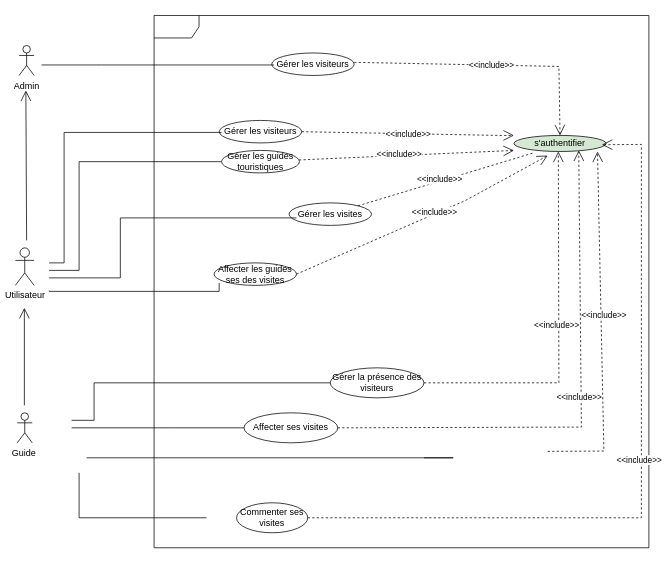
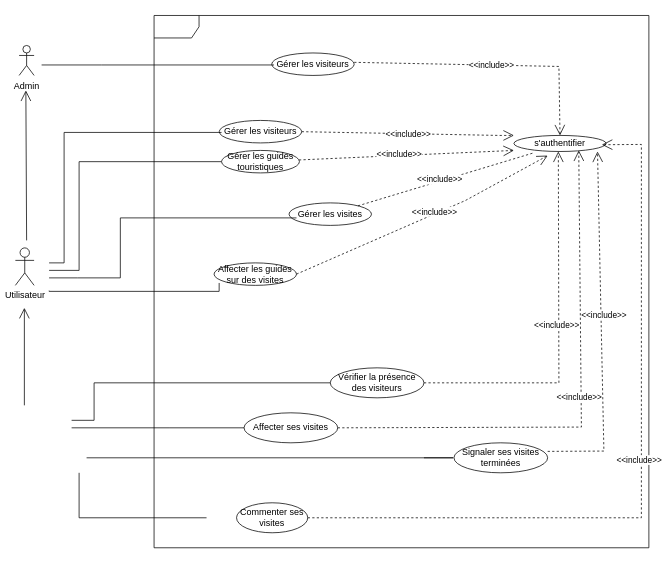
  <mxCell id="0" />
  <mxCell id="1" parent="0" />
  <mxCell id="2" value="" style="group" vertex="1" connectable="0" parent="1"><mxGeometry x="20" y="20" width="845" height="710" as="geometry" /></mxCell>
  <mxCell id="3" value="Admin" style="shape=umlActor;verticalLabelPosition=bottom;verticalAlign=top;html=1;" parent="2" vertex="1"><mxGeometry x="5" y="40" width="20" height="40" as="geometry" /></mxCell>
- <mxCell id="4" value="Guide&amp;nbsp;" style="shape=umlActor;verticalLabelPosition=bottom;verticalAlign=top;html=1;" parent="2" vertex="1"><mxGeometry x="2.5" y="530" width="20" height="40" as="geometry" /></mxCell>
  <mxCell id="5" value="&amp;nbsp;" style="shape=umlFrame;whiteSpace=wrap;html=1;pointerEvents=0;" parent="2" vertex="1"><mxGeometry x="185" width="660" height="710" as="geometry" /></mxCell>
  <mxCell id="6" value="Gérer les visiteurs" style="ellipse;whiteSpace=wrap;html=1;" parent="2" vertex="1"><mxGeometry x="271.94" y="140" width="110" height="30" as="geometry" /></mxCell>
- <mxCell id="7" value="s'authentifier" style="ellipse;whiteSpace=wrap;html=1;fillColor=#d5e8d4;" parent="2" vertex="1"><mxGeometry x="664.999" y="160.001" width="122.941" height="21.429" as="geometry" /></mxCell>
+ <mxCell id="7" value="s'authentifier" style="ellipse;whiteSpace=wrap;html=1;" parent="2" vertex="1"><mxGeometry x="664.999" y="160.001" width="122.941" height="21.429" as="geometry" /></mxCell>
  <mxCell id="8" value="&amp;lt;&amp;lt;include&amp;gt;&amp;gt;" style="endArrow=open;endSize=12;dashed=1;html=1;rounded=0;exitX=1;exitY=0.5;exitDx=0;exitDy=0;" parent="2" source="6" edge="1"><mxGeometry width="160" relative="1" as="geometry"><mxPoint x="415" y="80" as="sourcePoint" /><mxPoint x="665" y="160" as="targetPoint" /><Array as="points"><mxPoint x="645" y="160" /></Array></mxGeometry></mxCell>
  <mxCell id="9" value="Utilisateur" style="shape=umlActor;verticalLabelPosition=bottom;verticalAlign=top;html=1;" parent="2" vertex="1"><mxGeometry y="310" width="25" height="50" as="geometry" /></mxCell>
  <mxCell id="10" value="Gérer les visites" style="ellipse;whiteSpace=wrap;html=1;" parent="2" vertex="1"><mxGeometry x="365" y="250" width="110" height="30" as="geometry" /></mxCell>
  <mxCell id="11" value="&amp;lt;&amp;lt;include&amp;gt;&amp;gt;" style="endArrow=none;endSize=12;dashed=1;html=1;rounded=0;entryX=0.205;entryY=1.101;entryDx=0;entryDy=0;entryPerimeter=0;" parent="2" source="10" target="7" edge="1"><mxGeometry x="-0.066" y="2" width="160" relative="1" as="geometry"><mxPoint x="365" y="470.01" as="sourcePoint" /><mxPoint x="655" y="420" as="targetPoint" /><Array as="points" /><mxPoint as="offset" /></mxGeometry></mxCell>
  <mxCell id="12" value="" style="group" parent="2" vertex="1" connectable="0"><mxGeometry x="325" y="130" width="340" height="50" as="geometry" /></mxCell>
  <mxCell id="13" value="&amp;lt;&amp;lt;include&amp;gt;&amp;gt;" style="endArrow=open;endSize=12;dashed=1;html=1;rounded=0;" parent="12" source="34" edge="1"><mxGeometry x="-0.066" y="2" width="160" relative="1" as="geometry"><mxPoint x="66.111" y="100.01" as="sourcePoint" /><mxPoint x="340" y="50" as="targetPoint" /><Array as="points" /><mxPoint as="offset" /></mxGeometry></mxCell>
- <mxCell id="14" value="Affecter les guides ses des visites" style="ellipse;whiteSpace=wrap;html=1;" parent="2" vertex="1"><mxGeometry x="265" y="330" width="110" height="30" as="geometry" /></mxCell>
+ <mxCell id="14" value="Affecter les guides sur des visites" style="ellipse;whiteSpace=wrap;html=1;" parent="2" vertex="1"><mxGeometry x="265" y="330" width="110" height="30" as="geometry" /></mxCell>
  <mxCell id="15" value="&amp;lt;&amp;lt;include&amp;gt;&amp;gt;" style="endArrow=open;endSize=12;dashed=1;html=1;rounded=0;exitX=1;exitY=0.5;exitDx=0;exitDy=0;" parent="2" source="14" edge="1"><mxGeometry x="0.089" y="3" width="160" relative="1" as="geometry"><mxPoint x="368.301" y="330.002" as="sourcePoint" /><mxPoint x="710" y="186.94" as="targetPoint" /><Array as="points"><mxPoint x="600" y="246.94" /></Array><mxPoint as="offset" /></mxGeometry></mxCell>
  <mxCell id="16" value="" style="endArrow=none;html=1;edgeStyle=orthogonalEdgeStyle;rounded=0;entryX=0.062;entryY=0.893;entryDx=0;entryDy=0;entryPerimeter=0;" parent="2" target="14" edge="1"><mxGeometry relative="1" as="geometry"><mxPoint x="45" y="367" as="sourcePoint" /><mxPoint x="295.03" y="360.0" as="targetPoint" /><Array as="points"><mxPoint x="45" y="368" /><mxPoint x="272" y="368" /></Array></mxGeometry></mxCell>
  <mxCell id="17" value="" style="endArrow=none;html=1;edgeStyle=orthogonalEdgeStyle;rounded=0;" parent="2" edge="1"><mxGeometry relative="1" as="geometry"><mxPoint x="45" y="330" as="sourcePoint" /><mxPoint x="275" y="156" as="targetPoint" /><Array as="points"><mxPoint x="65" y="330" /><mxPoint x="65" y="156" /></Array></mxGeometry></mxCell>
  <mxCell id="18" value="" style="endArrow=none;html=1;edgeStyle=orthogonalEdgeStyle;rounded=0;entryX=0;entryY=0.5;entryDx=0;entryDy=0;" parent="2" target="34" edge="1"><mxGeometry relative="1" as="geometry"><mxPoint x="45" y="340" as="sourcePoint" /><mxPoint x="320.5" y="150" as="targetPoint" /><Array as="points"><mxPoint x="85" y="340" /><mxPoint x="85" y="195" /></Array></mxGeometry></mxCell>
  <mxCell id="19" value="" style="endArrow=none;html=1;edgeStyle=orthogonalEdgeStyle;rounded=0;entryX=0.073;entryY=0.867;entryDx=0;entryDy=0;entryPerimeter=0;" parent="2" edge="1"><mxGeometry relative="1" as="geometry"><mxPoint x="45" y="350" as="sourcePoint" /><mxPoint x="375" y="270" as="targetPoint" /><Array as="points"><mxPoint x="83" y="350" /><mxPoint x="140" y="350" /><mxPoint x="140" y="270" /></Array></mxGeometry></mxCell>
  <mxCell id="20" value="Affecter ses visites" style="ellipse;whiteSpace=wrap;html=1;" parent="2" vertex="1"><mxGeometry x="305" y="530" width="125" height="40" as="geometry" /></mxCell>
- <mxCell id="21" value="Gérer la présence des visiteurs" style="ellipse;whiteSpace=wrap;html=1;" parent="2" vertex="1"><mxGeometry x="420" y="470" width="125" height="40" as="geometry" /></mxCell>
+ <mxCell id="21" value="Vérifier la présence des visiteurs" style="ellipse;whiteSpace=wrap;html=1;" parent="2" vertex="1"><mxGeometry x="420" y="470" width="125" height="40" as="geometry" /></mxCell>
  <mxCell id="22" value="Commenter ses visites" style="ellipse;whiteSpace=wrap;html=1;" parent="2" vertex="1"><mxGeometry x="295" y="650" width="95" height="40" as="geometry" /></mxCell>
+ <mxCell id="23" value="Signaler ses visites terminées" style="ellipse;whiteSpace=wrap;html=1;" parent="2" vertex="1"><mxGeometry x="585" y="570" width="125" height="40" as="geometry" /></mxCell>
  <mxCell id="24" value="" style="endArrow=none;html=1;edgeStyle=orthogonalEdgeStyle;rounded=0;entryX=0;entryY=0.5;entryDx=0;entryDy=0;" parent="2" target="21" edge="1"><mxGeometry relative="1" as="geometry"><mxPoint x="75" y="540" as="sourcePoint" /><mxPoint x="435" y="440" as="targetPoint" /><Array as="points"><mxPoint x="105" y="540" /><mxPoint x="105" y="490" /></Array></mxGeometry></mxCell>
  <mxCell id="25" value="" style="endArrow=none;html=1;edgeStyle=orthogonalEdgeStyle;rounded=0;" parent="2" target="20" edge="1"><mxGeometry relative="1" as="geometry"><mxPoint x="75" y="550" as="sourcePoint" /><mxPoint x="225" y="520" as="targetPoint" /><Array as="points"><mxPoint x="205" y="550" /><mxPoint x="205" y="550" /></Array></mxGeometry></mxCell>
  <mxCell id="26" value="" style="endArrow=none;html=1;edgeStyle=orthogonalEdgeStyle;rounded=0;" parent="2" edge="1"><mxGeometry relative="1" as="geometry"><mxPoint x="95" y="590" as="sourcePoint" /><mxPoint x="545" y="590" as="targetPoint" /><Array as="points"><mxPoint x="584" y="589.5" /></Array></mxGeometry></mxCell>
  <mxCell id="27" value="" style="endArrow=none;html=1;edgeStyle=orthogonalEdgeStyle;rounded=0;" parent="2" edge="1"><mxGeometry relative="1" as="geometry"><mxPoint x="85" y="610" as="sourcePoint" /><mxPoint x="255" y="670" as="targetPoint" /><Array as="points"><mxPoint x="85" y="670" /></Array></mxGeometry></mxCell>
  <mxCell id="28" value="&amp;lt;&amp;lt;include&amp;gt;&amp;gt;" style="endArrow=open;endSize=12;dashed=1;html=1;rounded=0;exitX=1;exitY=0.5;exitDx=0;exitDy=0;" parent="2" edge="1"><mxGeometry x="0.079" y="-4" width="160" relative="1" as="geometry"><mxPoint x="710" y="581.43" as="sourcePoint" /><mxPoint x="776.47" y="181.43" as="targetPoint" /><Array as="points"><mxPoint x="785" y="581" /><mxPoint x="776.47" y="181.43" /></Array><mxPoint as="offset" /></mxGeometry></mxCell>
  <mxCell id="29" value="&amp;lt;&amp;lt;include&amp;gt;&amp;gt;" style="endArrow=open;endSize=12;dashed=1;html=1;rounded=0;entryX=0.791;entryY=1.045;entryDx=0;entryDy=0;entryPerimeter=0;exitX=1;exitY=0.5;exitDx=0;exitDy=0;" parent="2" source="22" edge="1"><mxGeometry x="0.049" y="3" width="160" relative="1" as="geometry"><mxPoint x="444.94" y="663" as="sourcePoint" /><mxPoint x="782.245" y="172.394" as="targetPoint" /><Array as="points"><mxPoint x="835" y="670" /><mxPoint x="835" y="172" /></Array><mxPoint as="offset" /></mxGeometry></mxCell>
  <mxCell id="30" value="&amp;lt;&amp;lt;include&amp;gt;&amp;gt;" style="endArrow=open;endSize=12;dashed=1;html=1;rounded=0;exitX=1;exitY=0.5;exitDx=0;exitDy=0;" parent="2" source="20" edge="1"><mxGeometry x="0.049" y="3" width="160" relative="1" as="geometry"><mxPoint x="445" y="548.57" as="sourcePoint" /><mxPoint x="751.47" y="180" as="targetPoint" /><Array as="points"><mxPoint x="755" y="549" /><mxPoint x="751.47" y="180" /></Array><mxPoint as="offset" /></mxGeometry></mxCell>
  <mxCell id="31" value="&amp;lt;&amp;lt;include&amp;gt;&amp;gt;" style="endArrow=open;endSize=12;dashed=1;html=1;rounded=0;exitX=1;exitY=0.5;exitDx=0;exitDy=0;" parent="2" source="21" edge="1"><mxGeometry x="0.049" y="3" width="160" relative="1" as="geometry"><mxPoint x="575" y="430.43" as="sourcePoint" /><mxPoint x="724.22" y="181.43" as="targetPoint" /><Array as="points"><mxPoint x="725" y="490" /><mxPoint x="724.22" y="181.43" /></Array><mxPoint as="offset" /></mxGeometry></mxCell>
  <mxCell id="32" value="" style="endArrow=open;endFill=1;endSize=12;html=1;rounded=0;" parent="2" edge="1"><mxGeometry width="160" relative="1" as="geometry"><mxPoint x="12" y="520" as="sourcePoint" /><mxPoint x="12" y="390" as="targetPoint" /></mxGeometry></mxCell>
  <mxCell id="33" value="" style="endArrow=open;endFill=1;endSize=12;html=1;rounded=0;" parent="2" edge="1"><mxGeometry width="160" relative="1" as="geometry"><mxPoint x="15" y="300" as="sourcePoint" /><mxPoint x="14" y="100" as="targetPoint" /></mxGeometry></mxCell>
  <mxCell id="34" value="Gérer les guides touristiques" style="ellipse;whiteSpace=wrap;html=1;" parent="2" vertex="1"><mxGeometry x="275" y="180" width="103.889" height="30" as="geometry" /></mxCell>
  <mxCell id="35" value="Gérer les visiteurs" style="ellipse;whiteSpace=wrap;html=1;" vertex="1" parent="2"><mxGeometry x="341.94" y="50" width="110" height="30" as="geometry" /></mxCell>
  <mxCell id="36" value="" style="endArrow=none;html=1;edgeStyle=orthogonalEdgeStyle;rounded=0;" edge="1" parent="2"><mxGeometry relative="1" as="geometry"><mxPoint x="35" y="66" as="sourcePoint" /><mxPoint x="345" y="66" as="targetPoint" /><Array as="points"><mxPoint x="115" y="66" /></Array></mxGeometry></mxCell>
  <mxCell id="37" value="&amp;lt;&amp;lt;include&amp;gt;&amp;gt;" style="endArrow=open;endSize=12;dashed=1;html=1;rounded=0;exitX=1;exitY=0.5;exitDx=0;exitDy=0;entryX=0.5;entryY=0;entryDx=0;entryDy=0;" edge="1" parent="2" target="7"><mxGeometry width="160" relative="1" as="geometry"><mxPoint x="451.94" y="62.5" as="sourcePoint" /><mxPoint x="734.94" y="67.5" as="targetPoint" /><Array as="points"><mxPoint x="725" y="68" /></Array></mxGeometry></mxCell>
